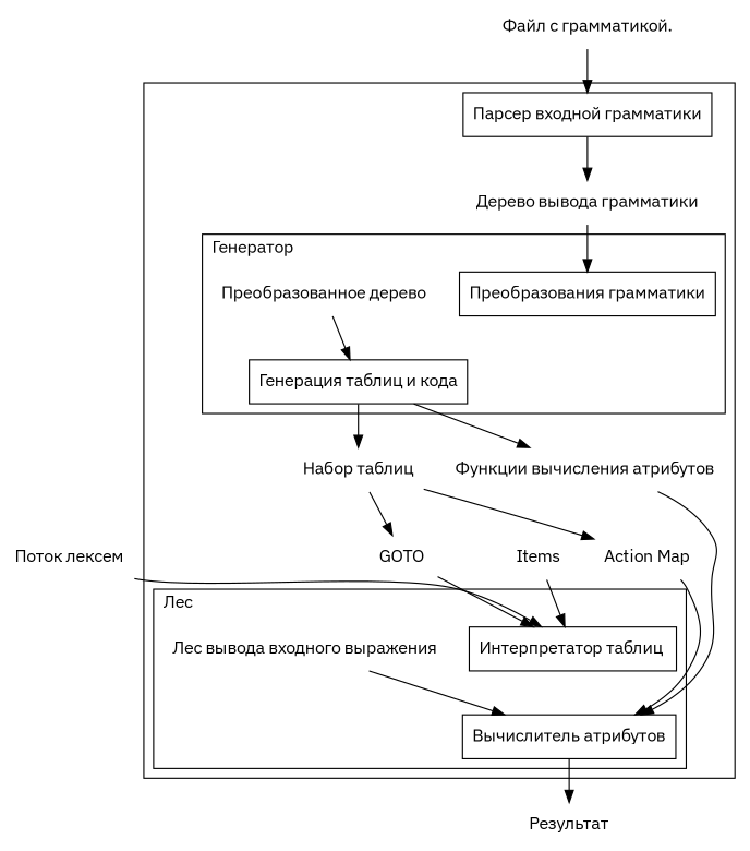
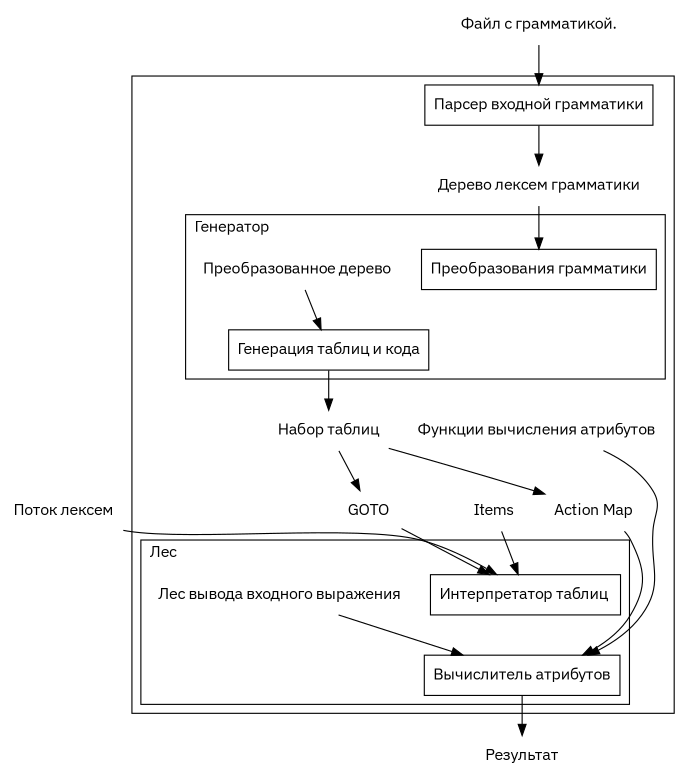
  digraph {
    fontname="IBM Plex Sans"
    node [fontname="IBM Plex Sans" shape=plaintext]
    edge [fontname="IBM Plex Sans"]
    n1 [label="Набор таблиц"]
    n2 [label="Функции вычисления атрибутов"]
    n3 [label="GOTO "]
    n4 [label=Items]
    n5 [label="Action Map"]
    n6 [label="Преобразования грамматики" shape=box]
    n7 [label="Преобразованное дерево"]
    n8 [label="Генерация таблиц и кода" shape=box]
    n9 [label="Интерпретатор таблиц " shape=box]
    n10 [label="Лес вывода входного выражения"]
    n11 [label="Вычислитель атрибутов" shape=box]
    n12 [label="Парсер входной грамматики" shape=box]
-   n13 [label="Дерево вывода грамматики"]
+   n13 [label="Дерево лексем грамматики"]
    n14 [label="Результат"]
    n15 [label="Файл с грамматикой."]
    n16 [label="Поток лексем"]
    subgraph cluster_1 {
      n12
      n13
      subgraph sub_2 {
        rank=same
        n1
        n2
      }
      subgraph sub_3 {
        rank=same
        n3
        n4
        n5
      }
      subgraph cluster_4 {
        label="Генератор \l"
        labeljust=l
        n6
        n7
        n8
      }
      subgraph cluster_5 {
        label="Лес"
        labeljust=l
        n9
        n10
        n11
      }
    }
    n1 -> n3
    n1 -> n5
    n2 -> n11
    n3 -> n9
    n4 -> n9
    n5 -> n11
    n7 -> n8
    n8 -> n1
-   n8 -> n2
    n10 -> n11
    n11 -> n14
    n12 -> n13
    n13 -> n6
    n15 -> n12
    n16 -> n9
  }
